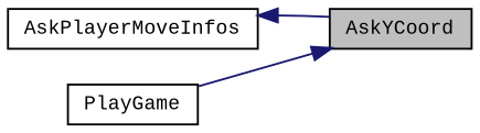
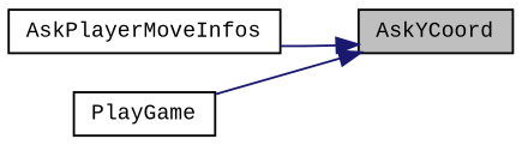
  digraph {
    fontname="Liberation Mono"
    rankdir=RL
    node [color=black fillcolor=white fontname="Liberation Mono" fontsize=10 shape=record style=filled]
    edge [color=midnightblue dir=back fontname="Liberation Mono" fontsize=10 labelfontname=Helvetica labelfontsize=10 style=solid]
    n1 [fillcolor=grey75 fontcolor=black height=0.2 label=AskYCoord width=0.4]
    n2 [height=0.2 label=AskPlayerMoveInfos width=0.4]
    n3 [height=0.2 label=PlayGame width=0.4]
-   n2 -> n1
+   n1 -> n2
    n1 -> n3
  }
